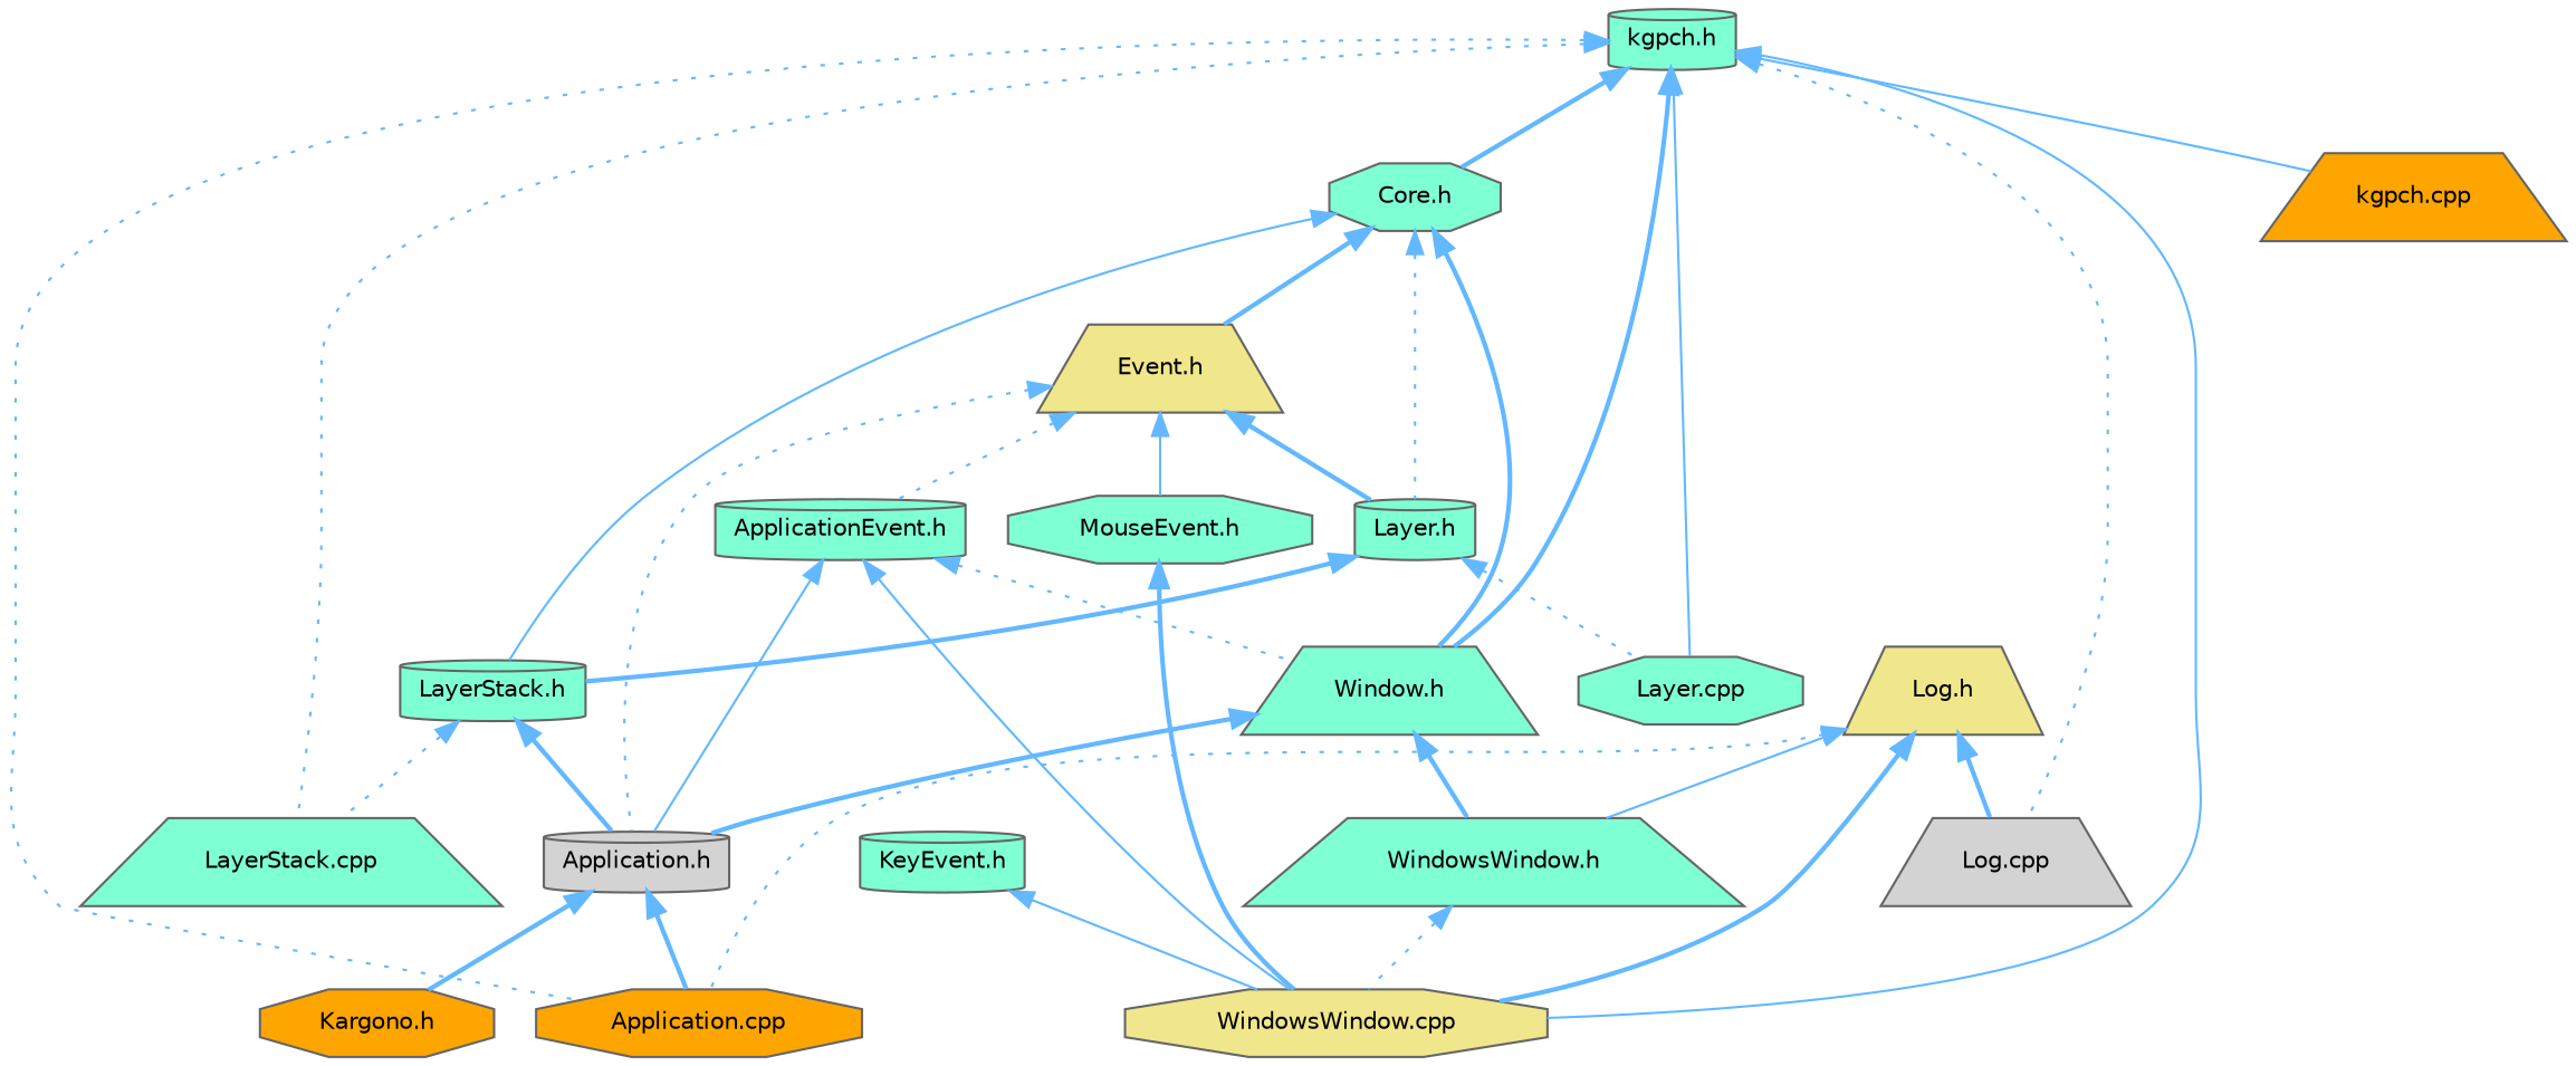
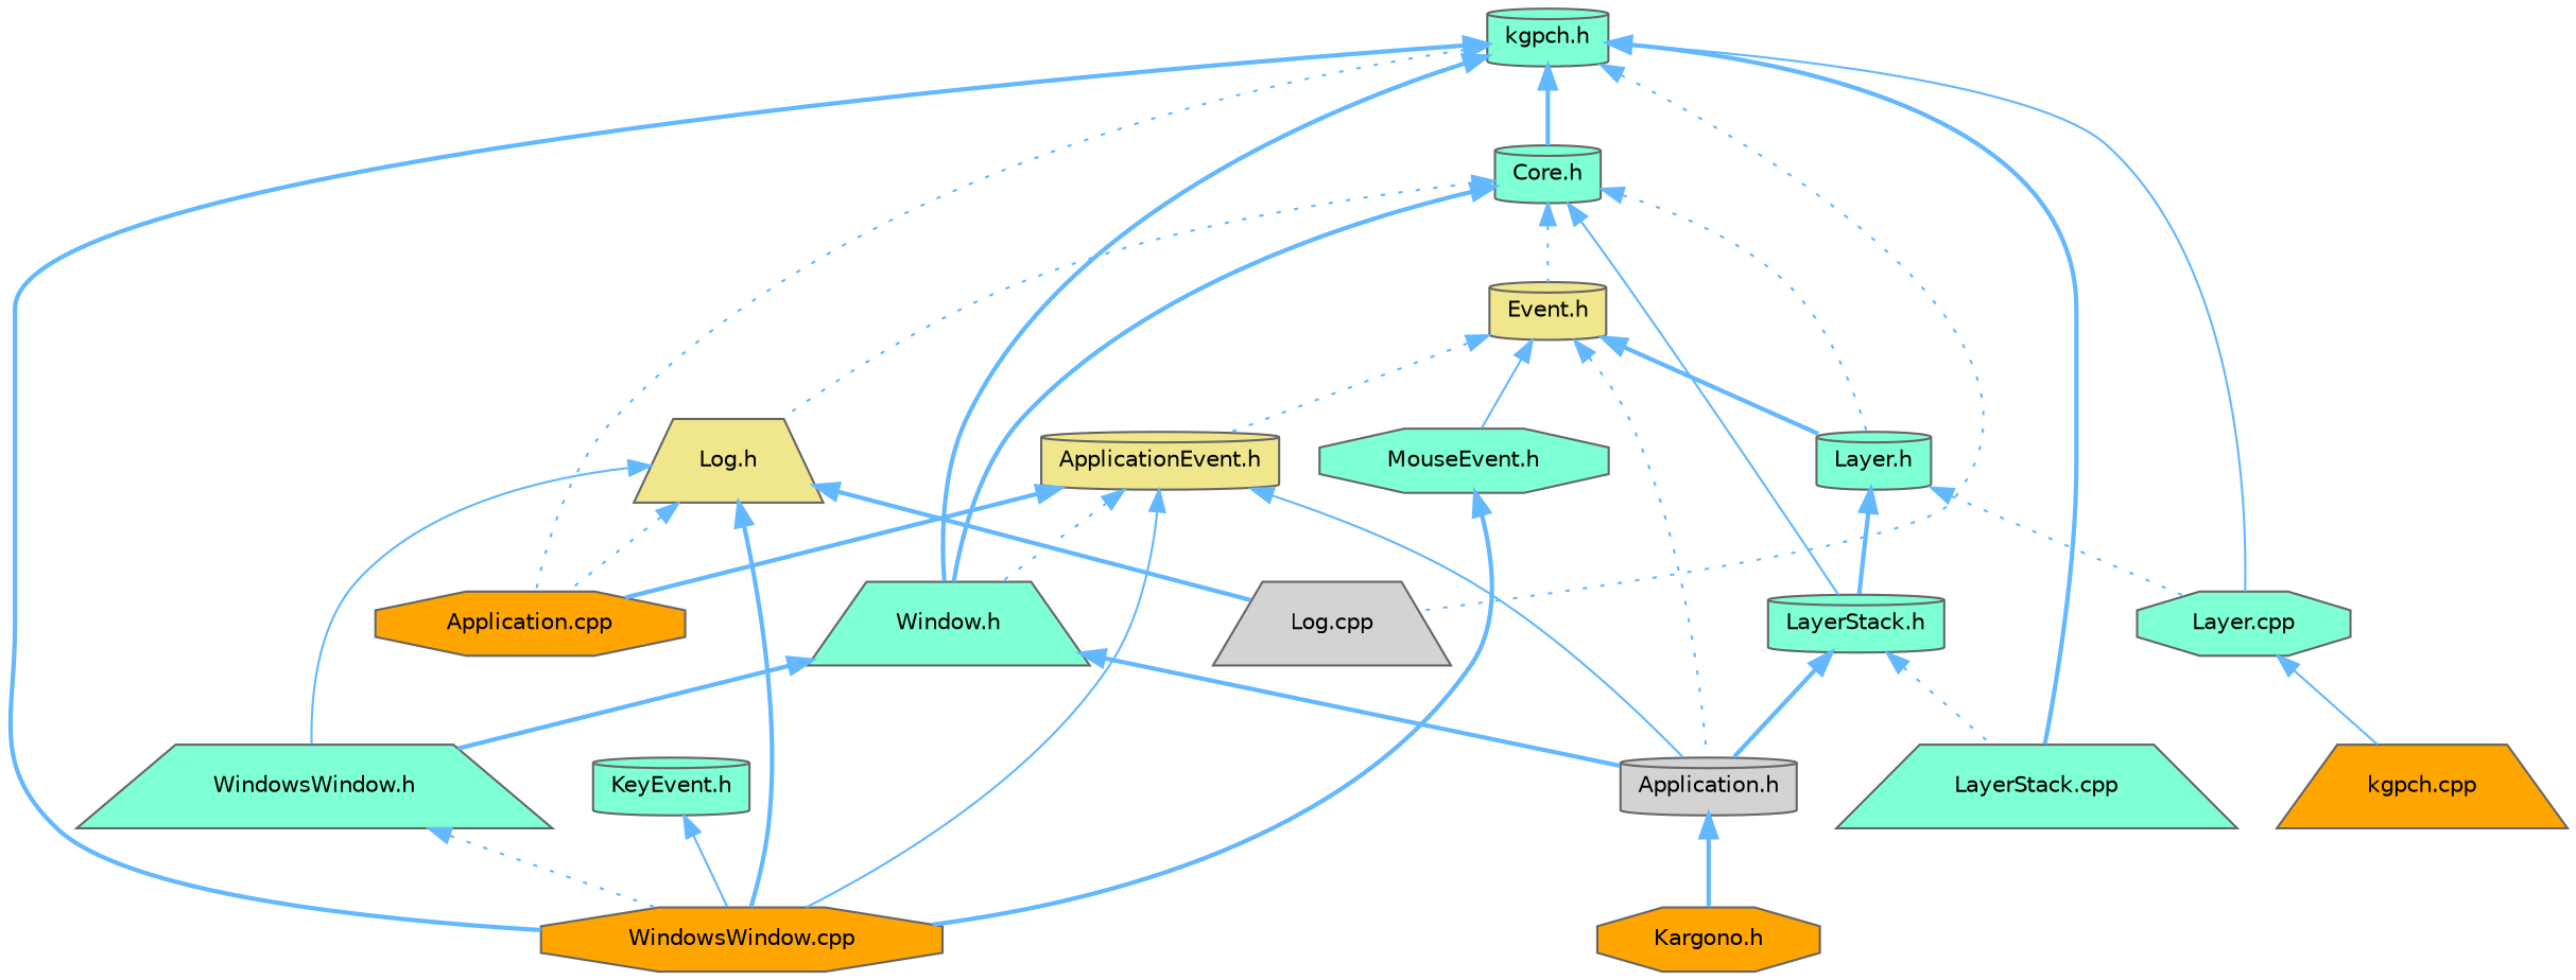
  digraph {
    node [color=grey40 fillcolor=aquamarine fontname=Helvetica fontsize=10 shape=cylinder style=filled]
    edge [color=steelblue1 dir=back fontname=Helvetica fontsize=10 labelfontname=Helvetica labelfontsize=10 style=bold]
    n1 [color=gray40 fontcolor=black height=0.2 label="kgpch.h" width=0.4]
    n2 [fillcolor=orange height=0.2 label="Application.cpp" shape=octagon width=0.4]
-   n3 [height=0.2 label="Core.h" shape=octagon width=0.4]
-   n4 [fillcolor=khaki height=0.2 label="WindowsWindow.cpp" shape=octagon width=0.4]
+   n3 [height=0.2 label="Core.h" width=0.4]
+   n4 [fillcolor=orange height=0.2 label="WindowsWindow.cpp" shape=octagon width=0.4]
    n5 [height=0.2 label="Layer.cpp" shape=octagon width=0.4]
    n6 [height=0.2 label="LayerStack.cpp" shape=trapezium width=0.4]
    n7 [height=0.2 label="Window.h" shape=trapezium width=0.4]
    n8 [fillcolor=lightgrey height=0.2 label="Log.cpp" shape=trapezium width=0.4]
    n9 [fillcolor=orange height=0.2 label="kgpch.cpp" shape=trapezium width=0.4]
-   n10 [fillcolor=khaki height=0.2 label="Event.h" shape=trapezium width=0.4]
+   n10 [fillcolor=khaki height=0.2 label="Event.h" width=0.4]
    n11 [height=0.2 label="Layer.h" width=0.4]
    n12 [height=0.2 label="LayerStack.h" width=0.4]
    n13 [fillcolor=khaki height=0.2 label="Log.h" shape=trapezium width=0.4]
    n14 [fillcolor=lightgrey height=0.2 label="Application.h" width=0.4]
    n15 [height=0.2 label="WindowsWindow.h" shape=trapezium width=0.4]
    n16 [fillcolor=orange height=0.2 label="Kargono.h" shape=octagon width=0.4]
-   n17 [height=0.2 label="ApplicationEvent.h" width=0.4]
+   n17 [fillcolor=khaki height=0.2 label="ApplicationEvent.h" width=0.4]
    n18 [height=0.2 label="MouseEvent.h" shape=octagon width=0.4]
    n19 [height=0.2 label="KeyEvent.h" width=0.4]
    n1 -> n2 [style=dotted]
    n1 -> n3
-   n1 -> n4 [style=solid]
+   n1 -> n4
    n1 -> n5 [style=solid]
-   n1 -> n6 [style=dotted]
+   n1 -> n6
    n1 -> n7
    n1 -> n8 [style=dotted]
-   n1 -> n9 [style=solid]
+   n5 -> n9 [style=solid]
    n3 -> n7
-   n3 -> n10
+   n3 -> n10 [style=dotted]
    n3 -> n11 [style=dotted]
    n3 -> n12 [style=solid]
+   n3 -> n13 [style=dotted]
    n7 -> n14
    n7 -> n15
    n10 -> n11
    n10 -> n14 [style=dotted]
    n10 -> n17 [style=dotted]
    n10 -> n18 [style=solid]
    n11 -> n5 [style=dotted]
    n11 -> n12
    n12 -> n6 [style=dotted]
    n12 -> n14
    n13 -> n2 [style=dotted]
    n13 -> n4
    n13 -> n8
    n13 -> n15 [style=solid]
-   n14 -> n2
+   n17 -> n2
    n14 -> n16
    n15 -> n4 [style=dotted]
    n17 -> n4 [style=solid]
    n17 -> n7 [style=dotted]
    n17 -> n14 [style=solid]
    n18 -> n4
    n19 -> n4 [style=solid]
  }
